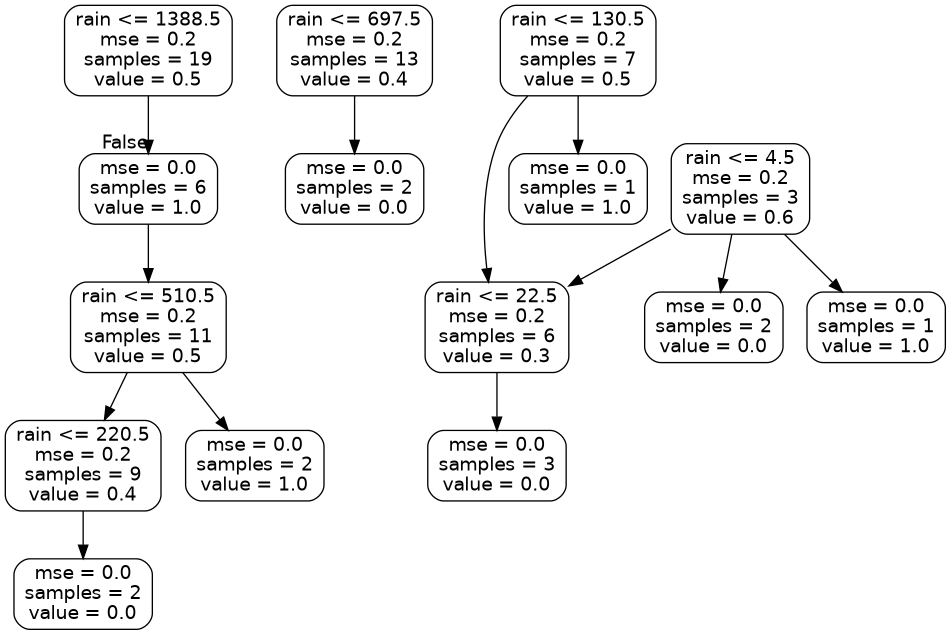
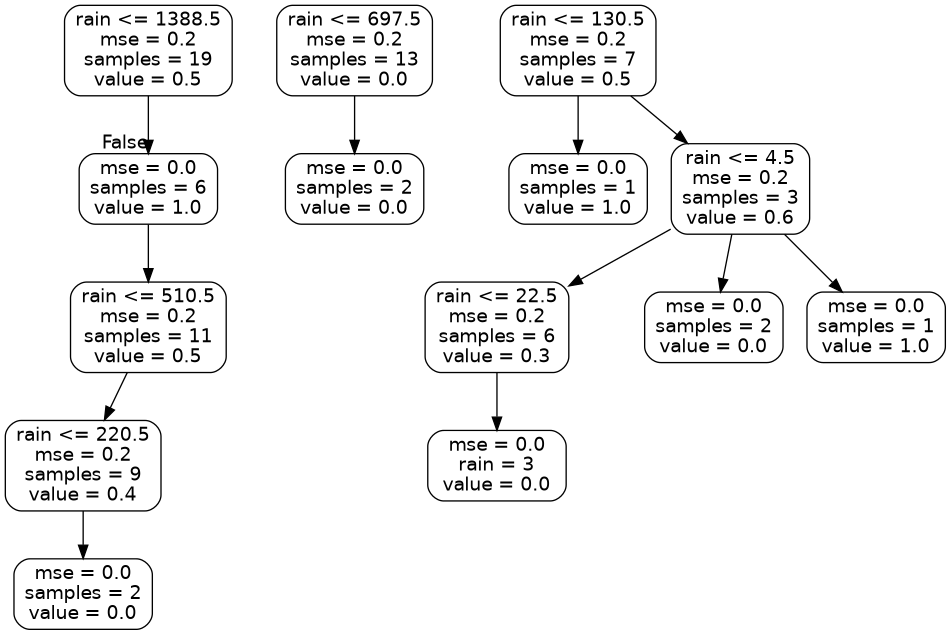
  digraph {
    node [color=black fontname=helvetica shape=box style=rounded]
    edge [fontname=helvetica]
    n1 [label="rain <= 1388.5\nmse = 0.2\nsamples = 19\nvalue = 0.5"]
    n2 [label="mse = 0.0\nsamples = 6\nvalue = 1.0"]
-   n3 [label="rain <= 697.5\nmse = 0.2\nsamples = 13\nvalue = 0.4"]
+   n3 [label="rain <= 697.5\nmse = 0.2\nsamples = 13\nvalue = 0.0"]
    n4 [label="mse = 0.0\nsamples = 2\nvalue = 0.0"]
    n5 [label="rain <= 510.5\nmse = 0.2\nsamples = 11\nvalue = 0.5"]
    n6 [label="rain <= 220.5\nmse = 0.2\nsamples = 9\nvalue = 0.4"]
-   n7 [label="mse = 0.0\nsamples = 2\nvalue = 1.0"]
    n8 [label="mse = 0.0\nsamples = 2\nvalue = 0.0"]
    n9 [label="rain <= 130.5\nmse = 0.2\nsamples = 7\nvalue = 0.5"]
    n10 [label="rain <= 22.5\nmse = 0.2\nsamples = 6\nvalue = 0.3"]
    n11 [label="mse = 0.0\nsamples = 1\nvalue = 1.0"]
-   n12 [label="mse = 0.0\nsamples = 3\nvalue = 0.0"]
+   n12 [label="mse = 0.0\nrain = 3\nvalue = 0.0"]
    n13 [label="rain <= 4.5\nmse = 0.2\nsamples = 3\nvalue = 0.6"]
    n14 [label="mse = 0.0\nsamples = 2\nvalue = 0.0"]
    n15 [label="mse = 0.0\nsamples = 1\nvalue = 1.0"]
    n1 -> n2 [headlabel=False labelangle=-45 labeldistance=2.5]
    n2 -> n5
    n3 -> n4
    n5 -> n6
-   n5 -> n7
    n6 -> n8
-   n9 -> n10
+   n9 -> n13
    n9 -> n11
    n10 -> n12
    n13 -> n10
    n13 -> n14
    n13 -> n15
  }
